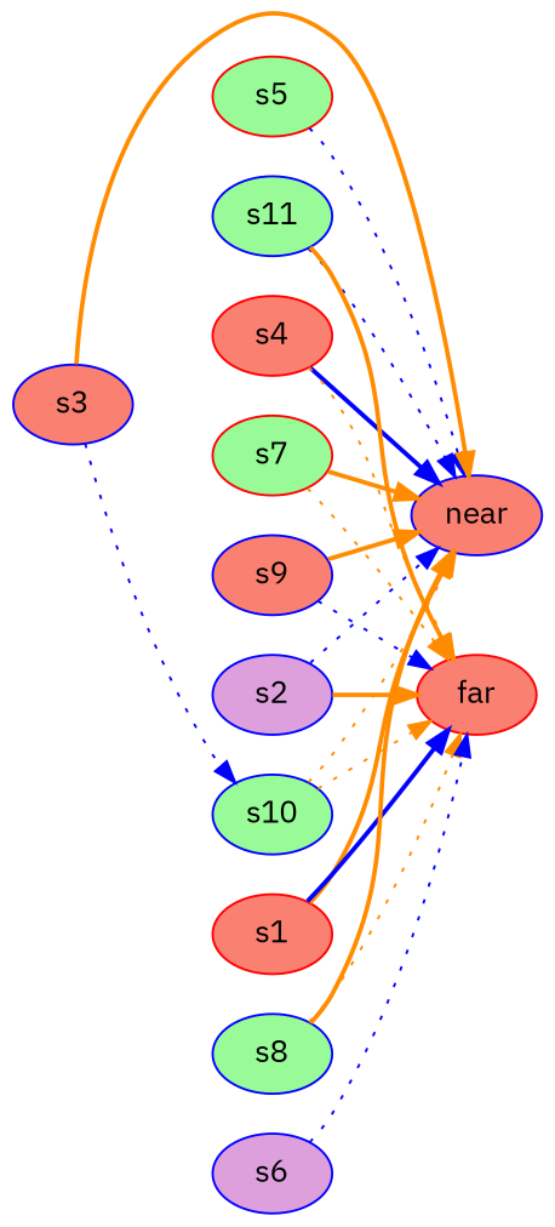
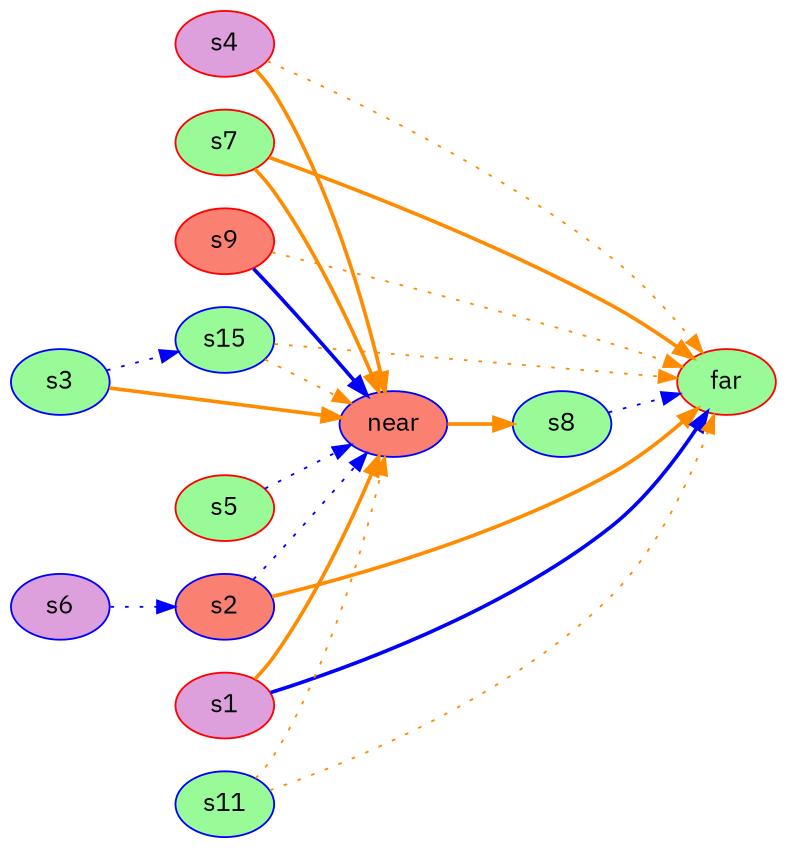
  digraph {
    fontname="IBM Plex Sans"
    rankdir=LR
    node [color=blue fillcolor=palegreen fontname="IBM Plex Sans" style=filled]
    edge [color=darkorange fontname="IBM Plex Sans" style=dotted]
-   n1 [color=red fillcolor=salmon label=s4]
+   n1 [color=red fillcolor=plum label=s4]
    n2 [fillcolor=salmon label=near]
-   n3 [color=red fillcolor=salmon label=far]
+   n3 [color=red label=far]
    n4 [color=red label=s5]
    n5 [color=red label=s7]
-   n6 [label=s10]
-   n7 [fillcolor=salmon label=s9]
-   n8 [fillcolor=plum label=s2]
-   n9 [fillcolor=salmon label=s3]
-   n10 [color=red fillcolor=salmon label=s1]
+   n6 [label=s15]
+   n7 [color=red fillcolor=salmon label=s9]
+   n8 [fillcolor=salmon label=s2]
+   n9 [label=s3]
+   n10 [color=red fillcolor=plum label=s1]
    n11 [label=s8]
    n12 [fillcolor=plum label=s6]
    n13 [label=s11]
    subgraph sub_1 {
    }
    subgraph sub_2 {
      n1
      n2
      n3
      n4
      n5
      n6
      n7
      n8
      n9
      n10
      n11
      n12
      n13
    }
-   n1 -> n2 [color=blue style=bold]
+   n1 -> n2 [style=bold]
    n1 -> n3
    n4 -> n2 [color=blue]
    n5 -> n2 [style=bold]
-   n5 -> n3
+   n5 -> n3 [style=bold]
    n6 -> n2
    n6 -> n3
-   n7 -> n2 [style=bold]
-   n7 -> n3 [color=blue]
+   n7 -> n2 [color=blue style=bold]
+   n7 -> n3
    n8 -> n2 [color=blue]
    n8 -> n3 [style=bold]
    n9 -> n2 [style=bold]
    n9 -> n6 [color=blue]
    n10 -> n2 [style=bold]
    n10 -> n3 [color=blue style=bold]
-   n11 -> n2 [style=bold]
-   n11 -> n3
-   n12 -> n3 [color=blue]
-   n13 -> n2 [color=blue]
-   n13 -> n3 [style=bold]
+   n2 -> n11 [style=bold]
+   n11 -> n3 [color=blue]
+   n12 -> n8 [color=blue]
+   n13 -> n2
+   n13 -> n3
  }
